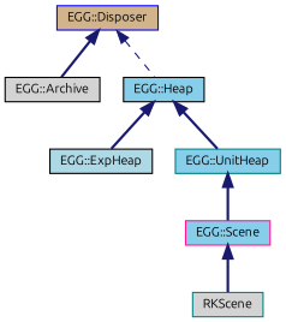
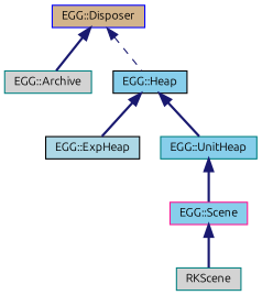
  digraph {
    fontname=Ubuntu
    node [color=black fillcolor=skyblue fontname=Ubuntu fontsize=10 shape=record style=filled]
    edge [color=midnightblue dir=back fontname=Ubuntu fontsize=10 labelfontname=FreeMono labelfontsize=10 style=bold]
    n1 [color=blue fillcolor=tan fontcolor=black height=0.2 label="EGG::Disposer" width=0.4]
-   n2 [fillcolor=lightgrey height=0.2 label="EGG::Archive" width=0.4]
+   n2 [color=teal fillcolor=lightgrey height=0.2 label="EGG::Archive" width=0.4]
    n3 [height=0.2 label="EGG::Heap" width=0.4]
    n4 [fillcolor=lightblue height=0.2 label="EGG::ExpHeap" width=0.4]
    n5 [color=teal height=0.2 label="EGG::UnitHeap" width=0.4]
    n6 [color=deeppink height=0.2 label="EGG::Scene" width=0.4]
    n7 [color=teal fillcolor=lightgrey height=0.2 label=RKScene width=0.4]
    n1 -> n2
    n1 -> n3 [style=dashed]
    n3 -> n4
    n3 -> n5
    n5 -> n6
    n6 -> n7
  }
